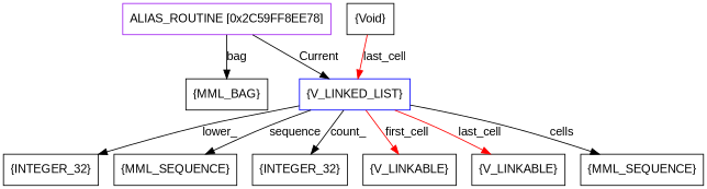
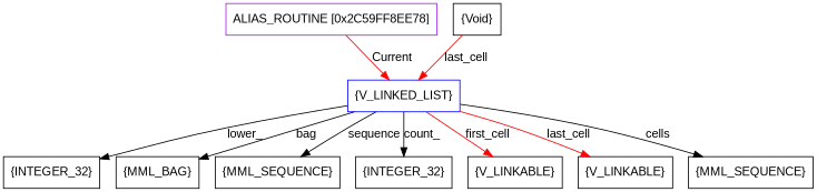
  digraph {
    fontname="Liberation Sans"
    node [fontname="Liberation Sans" shape=box]
    edge [fontname="Liberation Sans"]
    n1 [color=purple label=<ALIAS_ROUTINE [0x2C59FF8EE78]>]
    n2 [color=blue label=<{V_LINKED_LIST}>]
    n3 [label=<{INTEGER_32}>]
    n4 [label=<{MML_BAG}>]
    n5 [label=<{MML_SEQUENCE}>]
    n6 [label=<{INTEGER_32}>]
    n7 [label=<{V_LINKABLE}>]
    n8 [label=<{V_LINKABLE}>]
    n9 [label=<{MML_SEQUENCE}>]
    n10 [label=<{Void}>]
-   n1 -> n2 [color=black label=<Current>]
+   n1 -> n2 [color=red label=<Current>]
    n2 -> n3 [label=<lower_>]
-   n1 -> n4 [label=<bag>]
+   n2 -> n4 [label=<bag>]
    n2 -> n5 [label=<sequence>]
    n2 -> n6 [label=<count_>]
    n2 -> n7 [color=red label=<first_cell>]
    n2 -> n8 [color=red label=<last_cell>]
    n2 -> n9 [label=<cells>]
    n10 -> n2 [color=red label=<last_cell>]
  }
